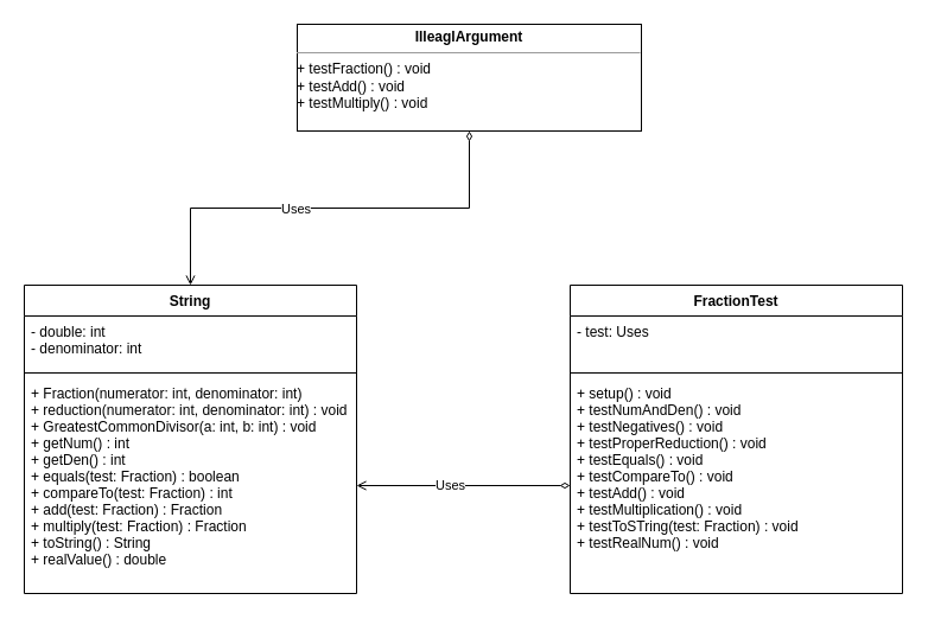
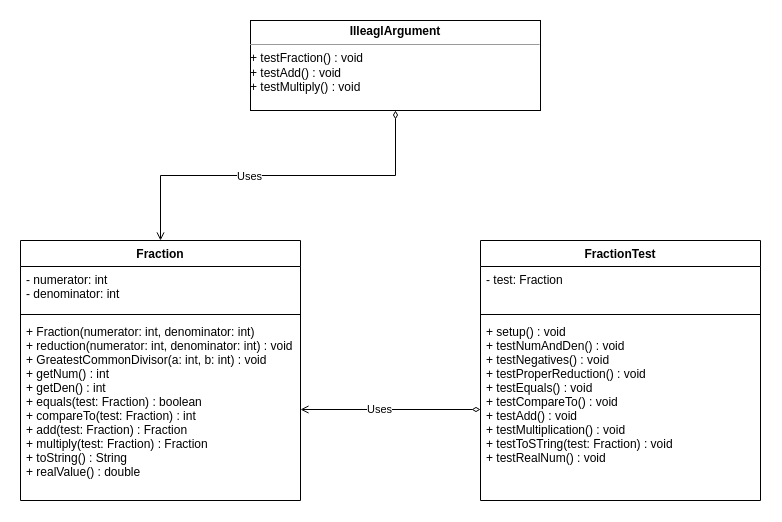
  <mxCell id="0" />
  <mxCell id="1" parent="0" />
- <mxCell id="2" value="String" style="swimlane;fontStyle=1;align=center;verticalAlign=top;childLayout=stackLayout;horizontal=1;startSize=26;horizontalStack=0;resizeParent=1;resizeParentMax=0;resizeLast=0;collapsible=1;marginBottom=0;" vertex="1" parent="1"><mxGeometry x="20" y="240" width="280" height="260" as="geometry" /></mxCell>
- <mxCell id="3" value="- double: int&#10;- denominator: int" style="text;strokeColor=none;fillColor=none;align=left;verticalAlign=top;spacingLeft=4;spacingRight=4;overflow=hidden;rotatable=0;points=[[0,0.5],[1,0.5]];portConstraint=eastwest;" vertex="1" parent="2"><mxGeometry y="26" width="280" height="44" as="geometry" /></mxCell>
+ <mxCell id="2" value="Fraction" style="swimlane;fontStyle=1;align=center;verticalAlign=top;childLayout=stackLayout;horizontal=1;startSize=26;horizontalStack=0;resizeParent=1;resizeParentMax=0;resizeLast=0;collapsible=1;marginBottom=0;" vertex="1" parent="1"><mxGeometry x="20" y="240" width="280" height="260" as="geometry" /></mxCell>
+ <mxCell id="3" value="- numerator: int&#10;- denominator: int" style="text;strokeColor=none;fillColor=none;align=left;verticalAlign=top;spacingLeft=4;spacingRight=4;overflow=hidden;rotatable=0;points=[[0,0.5],[1,0.5]];portConstraint=eastwest;" vertex="1" parent="2"><mxGeometry y="26" width="280" height="44" as="geometry" /></mxCell>
  <mxCell id="4" value="" style="line;strokeWidth=1;fillColor=none;align=left;verticalAlign=middle;spacingTop=-1;spacingLeft=3;spacingRight=3;rotatable=0;labelPosition=right;points=[];portConstraint=eastwest;" vertex="1" parent="2"><mxGeometry y="70" width="280" height="8" as="geometry" /></mxCell>
  <mxCell id="5" value="+ Fraction(numerator: int, denominator: int)&#10;+ reduction(numerator: int, denominator: int) : void&#10;+ GreatestCommonDivisor(a: int, b: int) : void&#10;+ getNum() : int&#10;+ getDen() : int&#10;+ equals(test: Fraction) : boolean&#10;+ compareTo(test: Fraction) : int&#10;+ add(test: Fraction) : Fraction&#10;+ multiply(test: Fraction) : Fraction&#10;+ toString() : String&#10;+ realValue() : double" style="text;strokeColor=none;fillColor=none;align=left;verticalAlign=top;spacingLeft=4;spacingRight=4;overflow=hidden;rotatable=0;points=[[0,0.5],[1,0.5]];portConstraint=eastwest;" vertex="1" parent="2"><mxGeometry y="78" width="280" height="182" as="geometry" /></mxCell>
  <mxCell id="6" value="FractionTest" style="swimlane;fontStyle=1;align=center;verticalAlign=top;childLayout=stackLayout;horizontal=1;startSize=26;horizontalStack=0;resizeParent=1;resizeParentMax=0;resizeLast=0;collapsible=1;marginBottom=0;" vertex="1" parent="1"><mxGeometry x="480" y="240" width="280" height="260" as="geometry" /></mxCell>
- <mxCell id="7" value="- test: Uses" style="text;strokeColor=none;fillColor=none;align=left;verticalAlign=top;spacingLeft=4;spacingRight=4;overflow=hidden;rotatable=0;points=[[0,0.5],[1,0.5]];portConstraint=eastwest;" vertex="1" parent="6"><mxGeometry y="26" width="280" height="44" as="geometry" /></mxCell>
+ <mxCell id="7" value="- test: Fraction" style="text;strokeColor=none;fillColor=none;align=left;verticalAlign=top;spacingLeft=4;spacingRight=4;overflow=hidden;rotatable=0;points=[[0,0.5],[1,0.5]];portConstraint=eastwest;" vertex="1" parent="6"><mxGeometry y="26" width="280" height="44" as="geometry" /></mxCell>
  <mxCell id="8" value="" style="line;strokeWidth=1;fillColor=none;align=left;verticalAlign=middle;spacingTop=-1;spacingLeft=3;spacingRight=3;rotatable=0;labelPosition=right;points=[];portConstraint=eastwest;" vertex="1" parent="6"><mxGeometry y="70" width="280" height="8" as="geometry" /></mxCell>
  <mxCell id="9" value="+ setup() : void&#10;+ testNumAndDen() : void&#10;+ testNegatives() : void&#10;+ testProperReduction() : void&#10;+ testEquals() : void&#10;+ testCompareTo() : void&#10;+ testAdd() : void&#10;+ testMultiplication() : void&#10;+ testToSTring(test: Fraction) : void&#10;+ testRealNum() : void" style="text;strokeColor=none;fillColor=none;align=left;verticalAlign=top;spacingLeft=4;spacingRight=4;overflow=hidden;rotatable=0;points=[[0,0.5],[1,0.5]];portConstraint=eastwest;" vertex="1" parent="6"><mxGeometry y="78" width="280" height="182" as="geometry" /></mxCell>
  <mxCell id="10" style="edgeStyle=orthogonalEdgeStyle;rounded=0;orthogonalLoop=1;jettySize=auto;html=1;startArrow=diamondThin;startFill=0;endArrow=open;endFill=0;" edge="1" parent="1" source="9" target="5"><mxGeometry relative="1" as="geometry"><mxPoint x="310" y="419" as="targetPoint" /></mxGeometry></mxCell>
  <mxCell id="11" value="Uses" style="edgeLabel;html=1;align=center;verticalAlign=middle;resizable=0;points=[];" vertex="1" connectable="0" parent="10"><mxGeometry x="0.129" y="-1" relative="1" as="geometry"><mxPoint as="offset" /></mxGeometry></mxCell>
  <mxCell id="12" style="edgeStyle=orthogonalEdgeStyle;rounded=0;orthogonalLoop=1;jettySize=auto;html=1;entryX=0.5;entryY=0;entryDx=0;entryDy=0;startArrow=diamondThin;startFill=0;endArrow=open;endFill=0;" edge="1" parent="1" source="14" target="2"><mxGeometry relative="1" as="geometry" /></mxCell>
  <mxCell id="13" value="Uses" style="edgeLabel;html=1;align=center;verticalAlign=middle;resizable=0;points=[];" vertex="1" connectable="0" parent="12"><mxGeometry x="0.162" relative="1" as="geometry"><mxPoint as="offset" /></mxGeometry></mxCell>
  <mxCell id="14" value="&lt;p style=&quot;margin: 0px ; margin-top: 4px ; text-align: center&quot;&gt;&lt;span style=&quot;font-weight: 700&quot;&gt;IlleaglArgument&lt;/span&gt;&lt;br&gt;&lt;/p&gt;&lt;hr size=&quot;1&quot;&gt;&lt;div style=&quot;height: 2px&quot;&gt;+ testFraction() : void&lt;br style=&quot;padding: 0px ; margin: 0px&quot;&gt;+ testAdd() : void&lt;br style=&quot;padding: 0px ; margin: 0px&quot;&gt;+ testMultiply() : void&lt;div style=&quot;padding: 0px ; margin: 0px&quot;&gt;&lt;br style=&quot;padding: 0px ; margin: 0px&quot;&gt;&lt;/div&gt;&lt;/div&gt;" style="verticalAlign=top;align=left;overflow=fill;fontSize=12;fontFamily=Helvetica;html=1;" vertex="1" parent="1"><mxGeometry x="250" y="20" width="290" height="90" as="geometry" /></mxCell>
